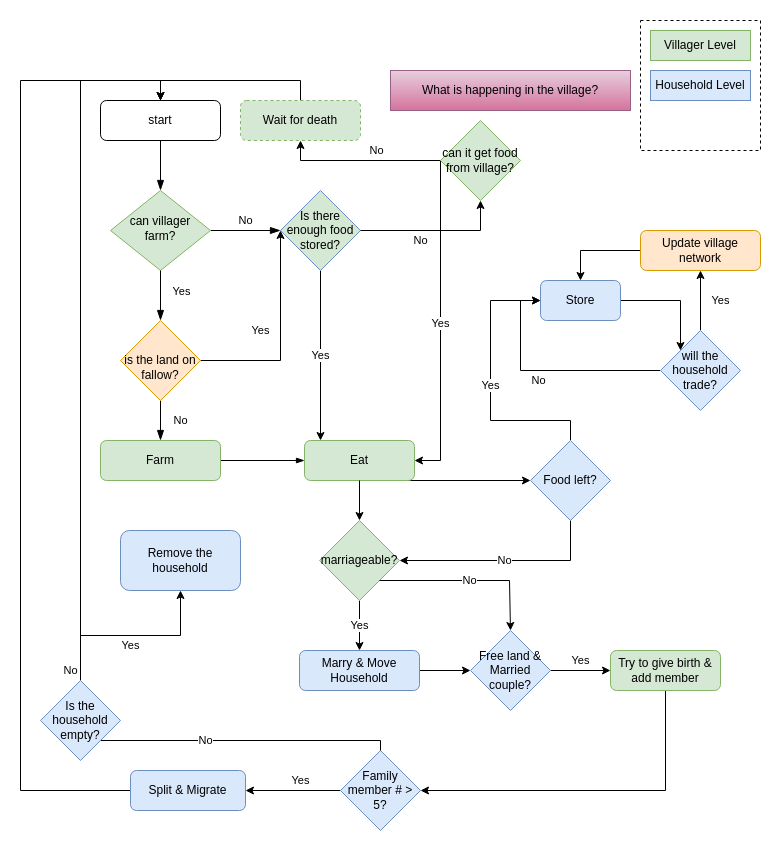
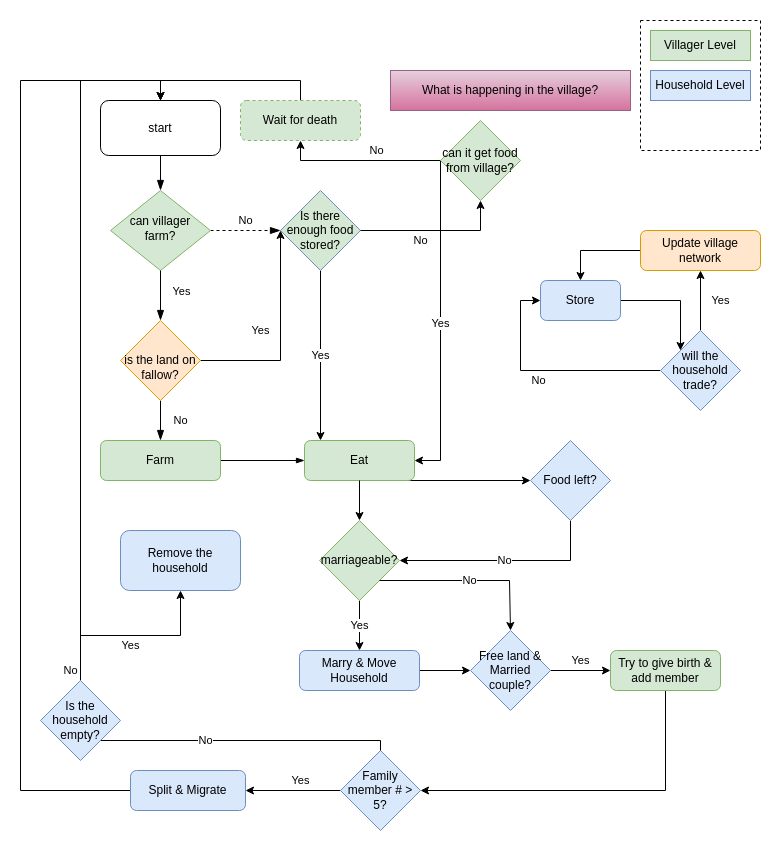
  <mxCell id="0" />
  <mxCell id="1" parent="0" />
  <mxCell id="2" value="" style="rounded=0;html=1;jettySize=auto;orthogonalLoop=1;fontSize=11;endArrow=blockThin;endFill=1;endSize=8;strokeWidth=1;shadow=0;labelBackgroundColor=none;edgeStyle=orthogonalEdgeStyle;" parent="1" source="3" target="6" edge="1"><mxGeometry relative="1" as="geometry" /></mxCell>
- <mxCell id="3" value="start" style="rounded=1;whiteSpace=wrap;html=1;fontSize=12;glass=0;strokeWidth=1;shadow=0;" parent="1" vertex="1"><mxGeometry x="100" y="100" width="120" height="40" as="geometry" /></mxCell>
+ <mxCell id="3" value="start" style="rounded=1;whiteSpace=wrap;html=1;fontSize=12;glass=0;strokeWidth=1;shadow=0;" parent="1" vertex="1"><mxGeometry x="100" y="100" width="120" height="55" as="geometry" /></mxCell>
  <mxCell id="4" value="No" style="rounded=0;html=1;jettySize=auto;orthogonalLoop=1;fontSize=11;endArrow=blockThin;endFill=1;endSize=8;strokeWidth=1;shadow=0;labelBackgroundColor=none;edgeStyle=orthogonalEdgeStyle;entryX=0.5;entryY=0;entryDx=0;entryDy=0;" parent="1" source="18" target="14" edge="1"><mxGeometry y="20" relative="1" as="geometry"><mxPoint as="offset" /><mxPoint x="160" y="370" as="targetPoint" /><Array as="points" /></mxGeometry></mxCell>
- <mxCell id="5" value="No" style="edgeStyle=orthogonalEdgeStyle;rounded=0;html=1;jettySize=auto;orthogonalLoop=1;fontSize=11;endArrow=blockThin;endFill=1;endSize=8;strokeWidth=1;shadow=0;labelBackgroundColor=none;entryX=0;entryY=0.5;entryDx=0;entryDy=0;" parent="1" source="6" target="10" edge="1"><mxGeometry y="10" relative="1" as="geometry"><mxPoint as="offset" /><mxPoint x="260" y="230" as="targetPoint" /></mxGeometry></mxCell>
+ <mxCell id="5" value="No" style="edgeStyle=orthogonalEdgeStyle;rounded=0;html=1;jettySize=auto;orthogonalLoop=1;fontSize=11;endArrow=blockThin;endFill=1;endSize=8;strokeWidth=1;shadow=0;labelBackgroundColor=none;entryX=0;entryY=0.5;entryDx=0;entryDy=0;dashed=1;" parent="1" source="6" target="10" edge="1"><mxGeometry y="10" relative="1" as="geometry"><mxPoint as="offset" /><mxPoint x="260" y="230" as="targetPoint" /></mxGeometry></mxCell>
  <mxCell id="6" value="can villager farm?" style="rhombus;whiteSpace=wrap;html=1;shadow=0;fontFamily=Helvetica;fontSize=12;align=center;strokeWidth=1;spacing=6;spacingTop=-4;fillColor=#d5e8d4;strokeColor=#82b366;" parent="1" vertex="1"><mxGeometry x="110" y="190" width="100" height="80" as="geometry" /></mxCell>
  <mxCell id="7" value="What is happening in the village?" style="whiteSpace=wrap;html=1;fillColor=#e6d0de;strokeColor=#996185;gradientColor=#d5739d;" parent="1" vertex="1"><mxGeometry x="390" y="70" width="240" height="40" as="geometry" /></mxCell>
  <mxCell id="8" value="No" style="edgeStyle=orthogonalEdgeStyle;rounded=0;orthogonalLoop=1;jettySize=auto;html=1;entryX=0.5;entryY=1;entryDx=0;entryDy=0;" parent="1" source="47" target="12" edge="1"><mxGeometry x="-0.2" y="-10" relative="1" as="geometry"><mxPoint as="offset" /></mxGeometry></mxCell>
  <mxCell id="9" value="Yes" style="edgeStyle=orthogonalEdgeStyle;rounded=0;orthogonalLoop=1;jettySize=auto;html=1;" parent="1" source="10" target="21" edge="1"><mxGeometry relative="1" as="geometry"><Array as="points"><mxPoint x="359" y="230" /></Array></mxGeometry></mxCell>
  <mxCell id="10" value="Is there enough food stored?" style="rhombus;whiteSpace=wrap;html=1;fillColor=#d5e8d4;strokeColor=#6c8ebf;" parent="1" vertex="1"><mxGeometry x="280" y="190" width="80" height="80" as="geometry" /></mxCell>
  <mxCell id="11" style="edgeStyle=orthogonalEdgeStyle;rounded=0;orthogonalLoop=1;jettySize=auto;html=1;entryX=0.5;entryY=0;entryDx=0;entryDy=0;" parent="1" source="12" target="3" edge="1"><mxGeometry relative="1" as="geometry"><Array as="points"><mxPoint x="300" y="80" /><mxPoint x="160" y="80" /></Array></mxGeometry></mxCell>
  <mxCell id="12" value="Wait for death" style="rounded=1;whiteSpace=wrap;html=1;fontSize=12;glass=0;strokeWidth=1;shadow=0;fillColor=#d5e8d4;strokeColor=#82b366;dashed=1;" parent="1" vertex="1"><mxGeometry x="240" y="100" width="120" height="40" as="geometry" /></mxCell>
  <mxCell id="13" value="" style="edgeStyle=orthogonalEdgeStyle;rounded=0;orthogonalLoop=1;jettySize=auto;html=1;endArrow=blockThin;endFill=1;" parent="1" source="14" target="21" edge="1"><mxGeometry relative="1" as="geometry" /></mxCell>
  <mxCell id="14" value="Farm" style="rounded=1;whiteSpace=wrap;html=1;fillColor=#d5e8d4;strokeColor=#82b366;" parent="1" vertex="1"><mxGeometry x="100" y="440" width="120" height="40" as="geometry" /></mxCell>
  <mxCell id="15" value="" style="rounded=0;html=1;jettySize=auto;orthogonalLoop=1;fontSize=11;endArrow=blockThin;endFill=1;endSize=8;strokeWidth=1;shadow=0;labelBackgroundColor=none;edgeStyle=orthogonalEdgeStyle;entryX=0.5;entryY=0;entryDx=0;entryDy=0;" parent="1" source="6" target="18" edge="1"><mxGeometry x="0.2" y="-60" relative="1" as="geometry"><mxPoint as="offset" /><mxPoint x="160" y="270" as="sourcePoint" /><mxPoint x="160" y="440" as="targetPoint" /><Array as="points" /></mxGeometry></mxCell>
  <mxCell id="16" value="Yes" style="edgeLabel;html=1;align=center;verticalAlign=middle;resizable=0;points=[];" parent="15" vertex="1" connectable="0"><mxGeometry x="-0.317" y="1" relative="1" as="geometry"><mxPoint x="19" y="3" as="offset" /></mxGeometry></mxCell>
  <mxCell id="17" value="Yes" style="edgeStyle=orthogonalEdgeStyle;rounded=0;orthogonalLoop=1;jettySize=auto;html=1;" parent="1" source="18" target="10" edge="1"><mxGeometry x="0.048" y="20" relative="1" as="geometry"><Array as="points"><mxPoint x="280" y="360" /></Array><mxPoint as="offset" /></mxGeometry></mxCell>
  <mxCell id="18" value="&lt;div&gt;&lt;div&gt;&lt;br&gt;&lt;/div&gt;&lt;div&gt;is the land on fallow?&lt;/div&gt;&lt;/div&gt;" style="rhombus;whiteSpace=wrap;html=1;fillColor=#ffe6cc;strokeColor=#d79b00;" parent="1" vertex="1"><mxGeometry x="120" y="320" width="80" height="80" as="geometry" /></mxCell>
  <mxCell id="19" style="edgeStyle=orthogonalEdgeStyle;rounded=0;orthogonalLoop=1;jettySize=auto;html=1;" parent="1" source="34" target="28" edge="1"><mxGeometry relative="1" as="geometry" /></mxCell>
  <mxCell id="20" style="edgeStyle=orthogonalEdgeStyle;rounded=0;orthogonalLoop=1;jettySize=auto;html=1;exitX=0.935;exitY=0.915;exitDx=0;exitDy=0;exitPerimeter=0;" parent="1" source="21" target="24" edge="1"><mxGeometry relative="1" as="geometry"><Array as="points"><mxPoint x="407" y="480" /></Array></mxGeometry></mxCell>
  <mxCell id="21" value="Eat" style="whiteSpace=wrap;html=1;rounded=1;fillColor=#d5e8d4;strokeColor=#82b366;" parent="1" vertex="1"><mxGeometry x="304" y="440" width="110" height="40" as="geometry" /></mxCell>
- <mxCell id="22" value="Yes" style="edgeStyle=orthogonalEdgeStyle;rounded=0;orthogonalLoop=1;jettySize=auto;html=1;entryX=0;entryY=0.5;entryDx=0;entryDy=0;" parent="1" source="24" target="26" edge="1"><mxGeometry relative="1" as="geometry"><Array as="points"><mxPoint x="570" y="420" /><mxPoint x="490" y="420" /><mxPoint x="490" y="300" /></Array></mxGeometry></mxCell>
  <mxCell id="23" value="No" style="edgeStyle=orthogonalEdgeStyle;rounded=0;orthogonalLoop=1;jettySize=auto;html=1;entryX=1;entryY=0.5;entryDx=0;entryDy=0;" parent="1" source="24" target="33" edge="1"><mxGeometry relative="1" as="geometry"><Array as="points"><mxPoint x="570" y="560" /></Array></mxGeometry></mxCell>
  <mxCell id="24" value="Food left?" style="rhombus;whiteSpace=wrap;html=1;fillColor=#dae8fc;strokeColor=#6c8ebf;" parent="1" vertex="1"><mxGeometry x="530" y="440" width="80" height="80" as="geometry" /></mxCell>
  <mxCell id="25" style="edgeStyle=orthogonalEdgeStyle;rounded=0;orthogonalLoop=1;jettySize=auto;html=1;entryX=0;entryY=0;entryDx=0;entryDy=0;" parent="1" source="26" target="42" edge="1"><mxGeometry relative="1" as="geometry" /></mxCell>
  <mxCell id="26" value="Store" style="rounded=1;whiteSpace=wrap;html=1;fillColor=#dae8fc;strokeColor=#6c8ebf;" parent="1" vertex="1"><mxGeometry x="540" y="280" width="80" height="40" as="geometry" /></mxCell>
  <mxCell id="27" value="Yes" style="edgeStyle=orthogonalEdgeStyle;rounded=0;orthogonalLoop=1;jettySize=auto;html=1;entryX=0;entryY=0.5;entryDx=0;entryDy=0;" parent="1" source="28" target="30" edge="1"><mxGeometry y="10" relative="1" as="geometry"><mxPoint x="580" y="540" as="targetPoint" /><mxPoint as="offset" /></mxGeometry></mxCell>
  <mxCell id="28" value="Free land &amp;amp; Married couple?" style="rhombus;whiteSpace=wrap;html=1;fillColor=#dae8fc;strokeColor=#6c8ebf;" parent="1" vertex="1"><mxGeometry x="470" y="630" width="80" height="80" as="geometry" /></mxCell>
  <mxCell id="29" style="edgeStyle=orthogonalEdgeStyle;rounded=0;orthogonalLoop=1;jettySize=auto;html=1;entryX=1;entryY=0.5;entryDx=0;entryDy=0;" parent="1" source="30" target="37" edge="1"><mxGeometry relative="1" as="geometry"><Array as="points"><mxPoint x="665" y="790" /></Array></mxGeometry></mxCell>
  <mxCell id="30" value="Try to give birth &amp;amp; add member" style="rounded=1;whiteSpace=wrap;html=1;fillColor=#d5e8d4;strokeColor=#82b366;" parent="1" vertex="1"><mxGeometry x="610" y="650" width="110" height="40" as="geometry" /></mxCell>
  <mxCell id="31" value="" style="edgeStyle=orthogonalEdgeStyle;rounded=0;orthogonalLoop=1;jettySize=auto;html=1;" parent="1" source="21" target="33" edge="1"><mxGeometry relative="1" as="geometry"><mxPoint x="409" y="460" as="sourcePoint" /><mxPoint x="510" y="550" as="targetPoint" /><Array as="points"><mxPoint x="359" y="520" /><mxPoint x="359" y="520" /></Array></mxGeometry></mxCell>
  <mxCell id="32" value="Yes" style="edgeStyle=orthogonalEdgeStyle;rounded=0;orthogonalLoop=1;jettySize=auto;html=1;entryX=0.5;entryY=0;entryDx=0;entryDy=0;" parent="1" source="33" target="34" edge="1"><mxGeometry relative="1" as="geometry" /></mxCell>
  <mxCell id="33" value="marriageable?" style="rhombus;whiteSpace=wrap;html=1;fillColor=#d5e8d4;strokeColor=#82b366;" parent="1" vertex="1"><mxGeometry x="319" y="520" width="80" height="80" as="geometry" /></mxCell>
  <mxCell id="34" value="Marry &amp;amp; Move Household" style="rounded=1;whiteSpace=wrap;html=1;fillColor=#dae8fc;strokeColor=#6c8ebf;" parent="1" vertex="1"><mxGeometry x="299" y="650" width="120" height="40" as="geometry" /></mxCell>
  <mxCell id="35" value="Yes" style="edgeStyle=orthogonalEdgeStyle;rounded=0;orthogonalLoop=1;jettySize=auto;html=1;" parent="1" source="37" target="39" edge="1"><mxGeometry x="-0.167" y="-10" relative="1" as="geometry"><mxPoint as="offset" /></mxGeometry></mxCell>
  <mxCell id="36" value="No" style="edgeStyle=orthogonalEdgeStyle;rounded=0;orthogonalLoop=1;jettySize=auto;html=1;entryX=0.5;entryY=0;entryDx=0;entryDy=0;" parent="1" source="54" target="3" edge="1"><mxGeometry x="-0.971" y="10" relative="1" as="geometry"><Array as="points"><mxPoint x="80" y="80" /><mxPoint x="160" y="80" /></Array><mxPoint as="offset" /></mxGeometry></mxCell>
  <mxCell id="37" value="Family member # &amp;gt; 5?" style="rhombus;whiteSpace=wrap;html=1;fillColor=#dae8fc;strokeColor=#6c8ebf;" parent="1" vertex="1"><mxGeometry x="340" y="750" width="80" height="80" as="geometry" /></mxCell>
  <mxCell id="38" style="edgeStyle=orthogonalEdgeStyle;rounded=0;orthogonalLoop=1;jettySize=auto;html=1;entryX=0.5;entryY=0;entryDx=0;entryDy=0;" parent="1" source="39" target="3" edge="1"><mxGeometry relative="1" as="geometry"><Array as="points"><mxPoint x="20" y="790" /><mxPoint x="20" y="80" /><mxPoint x="160" y="80" /></Array></mxGeometry></mxCell>
  <mxCell id="39" value="Split &amp;amp; Migrate" style="rounded=1;whiteSpace=wrap;html=1;fillColor=#dae8fc;strokeColor=#6c8ebf;" parent="1" vertex="1"><mxGeometry x="130" y="770" width="115" height="40" as="geometry" /></mxCell>
  <mxCell id="40" value="No" style="edgeStyle=orthogonalEdgeStyle;rounded=0;orthogonalLoop=1;jettySize=auto;html=1;" parent="1" source="42" target="26" edge="1"><mxGeometry x="0.059" y="10" relative="1" as="geometry"><Array as="points"><mxPoint x="520" y="370" /></Array><mxPoint as="offset" /></mxGeometry></mxCell>
  <mxCell id="41" value="Yes" style="edgeStyle=orthogonalEdgeStyle;rounded=0;orthogonalLoop=1;jettySize=auto;html=1;" parent="1" source="42" target="44" edge="1"><mxGeometry y="-20" relative="1" as="geometry"><mxPoint as="offset" /></mxGeometry></mxCell>
  <mxCell id="42" value="will the household trade?" style="rhombus;whiteSpace=wrap;html=1;fillColor=#dae8fc;strokeColor=#6c8ebf;" parent="1" vertex="1"><mxGeometry x="660" y="330" width="80" height="80" as="geometry" /></mxCell>
  <mxCell id="43" style="edgeStyle=orthogonalEdgeStyle;rounded=0;orthogonalLoop=1;jettySize=auto;html=1;entryX=0.5;entryY=0;entryDx=0;entryDy=0;" parent="1" source="44" target="26" edge="1"><mxGeometry relative="1" as="geometry" /></mxCell>
  <mxCell id="44" value="Update village network" style="rounded=1;whiteSpace=wrap;html=1;fillColor=#ffe6cc;strokeColor=#d79b00;" parent="1" vertex="1"><mxGeometry x="640" y="230" width="120" height="40" as="geometry" /></mxCell>
  <mxCell id="45" value="No" style="edgeStyle=orthogonalEdgeStyle;rounded=0;orthogonalLoop=1;jettySize=auto;html=1;entryX=0.5;entryY=1;entryDx=0;entryDy=0;" parent="1" source="10" target="47" edge="1"><mxGeometry x="-0.2" y="-10" relative="1" as="geometry"><mxPoint x="300" y="190" as="sourcePoint" /><mxPoint x="300" y="140" as="targetPoint" /><mxPoint as="offset" /></mxGeometry></mxCell>
  <mxCell id="46" value="Yes" style="edgeStyle=orthogonalEdgeStyle;rounded=0;orthogonalLoop=1;jettySize=auto;html=1;exitX=0;exitY=0.5;exitDx=0;exitDy=0;" parent="1" source="47" target="21" edge="1"><mxGeometry relative="1" as="geometry"><Array as="points"><mxPoint x="440" y="460" /></Array></mxGeometry></mxCell>
  <mxCell id="47" value="can it get food from village?" style="rhombus;whiteSpace=wrap;html=1;fillColor=#d5e8d4;strokeColor=#82b366;" parent="1" vertex="1"><mxGeometry x="440" y="120" width="80" height="80" as="geometry" /></mxCell>
  <mxCell id="48" value="No" style="edgeStyle=orthogonalEdgeStyle;rounded=0;orthogonalLoop=1;jettySize=auto;html=1;entryX=0.5;entryY=0;entryDx=0;entryDy=0;" parent="1" source="33" target="28" edge="1"><mxGeometry relative="1" as="geometry"><mxPoint x="509" y="630" as="targetPoint" /><Array as="points"><mxPoint x="509" y="580" /><mxPoint x="509" y="630" /></Array></mxGeometry></mxCell>
  <mxCell id="49" value="Villager Level" style="rounded=0;whiteSpace=wrap;html=1;fillColor=#d5e8d4;strokeColor=#82b366;" parent="1" vertex="1"><mxGeometry x="650" y="30" width="100" height="30" as="geometry" /></mxCell>
  <mxCell id="50" value="Household Level" style="rounded=0;whiteSpace=wrap;html=1;fillColor=#dae8fc;strokeColor=#6c8ebf;" parent="1" vertex="1"><mxGeometry x="650" y="70" width="100" height="30" as="geometry" /></mxCell>
  <mxCell id="51" value="" style="rounded=0;whiteSpace=wrap;html=1;fillColor=none;dashed=1;" parent="1" vertex="1"><mxGeometry x="640" width="120" height="130" as="geometry" y="20" /></mxCell>
  <mxCell id="52" value="No" style="edgeStyle=orthogonalEdgeStyle;rounded=0;orthogonalLoop=1;jettySize=auto;html=1;entryX=0.5;entryY=0;entryDx=0;entryDy=0;" parent="1" source="37" target="54" edge="1"><mxGeometry relative="1" as="geometry"><mxPoint x="380" y="750" as="sourcePoint" /><mxPoint x="160" y="100" as="targetPoint" /><Array as="points"><mxPoint x="380" y="740" /><mxPoint x="80" y="740" /></Array></mxGeometry></mxCell>
  <mxCell id="53" value="Yes" style="edgeStyle=orthogonalEdgeStyle;rounded=0;orthogonalLoop=1;jettySize=auto;html=1;entryX=0.5;entryY=1;entryDx=0;entryDy=0;" parent="1" source="54" target="55" edge="1"><mxGeometry y="-10" relative="1" as="geometry"><mxPoint as="offset" /></mxGeometry></mxCell>
  <mxCell id="54" value="Is the household empty?" style="rhombus;whiteSpace=wrap;html=1;fillColor=#dae8fc;strokeColor=#6c8ebf;" parent="1" vertex="1"><mxGeometry x="40" y="680" width="80" height="80" as="geometry" /></mxCell>
  <mxCell id="55" value="Remove the household" style="rounded=1;whiteSpace=wrap;html=1;fillColor=#dae8fc;strokeColor=#6c8ebf;" parent="1" vertex="1"><mxGeometry x="120" y="530" width="120" height="60" as="geometry" /></mxCell>
